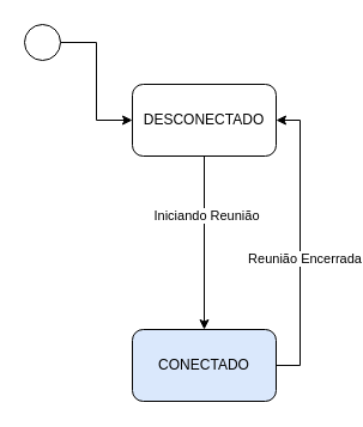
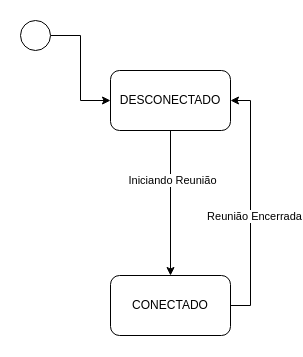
  <mxCell id="0" />
  <mxCell id="1" parent="0" />
  <mxCell id="2" value="DESCONECTADO" style="rounded=1;whiteSpace=wrap;html=1;" vertex="1" parent="1"><mxGeometry x="110" y="70" width="120" height="60" as="geometry" /></mxCell>
  <mxCell id="3" value="" style="endArrow=classic;html=1;rounded=0;strokeColor=#000000;exitX=0.5;exitY=1;exitDx=0;exitDy=0;entryX=0.5;entryY=0;entryDx=0;entryDy=0;" edge="1" parent="1" source="2" target="9"><mxGeometry width="50" height="50" relative="1" as="geometry"><mxPoint x="169.29" y="125" as="sourcePoint" /><mxPoint x="169.79" y="255" as="targetPoint" /></mxGeometry></mxCell>
  <mxCell id="4" value="Iniciando Reunião" style="edgeLabel;html=1;align=center;verticalAlign=middle;resizable=0;points=[];" vertex="1" connectable="0" parent="3"><mxGeometry x="-0.32" y="1" relative="1" as="geometry"><mxPoint as="offset" /></mxGeometry></mxCell>
  <mxCell id="5" style="edgeStyle=orthogonalEdgeStyle;rounded=0;orthogonalLoop=1;jettySize=auto;html=1;entryX=0;entryY=0.5;entryDx=0;entryDy=0;" edge="1" parent="1" source="6" target="2"><mxGeometry relative="1" as="geometry" /></mxCell>
  <mxCell id="6" value="" style="ellipse;whiteSpace=wrap;html=1;" vertex="1" parent="1"><mxGeometry x="20" y="20" width="30" height="30" as="geometry" /></mxCell>
  <mxCell id="7" style="edgeStyle=orthogonalEdgeStyle;rounded=0;orthogonalLoop=1;jettySize=auto;html=1;entryX=1;entryY=0.5;entryDx=0;entryDy=0;exitX=1;exitY=0.5;exitDx=0;exitDy=0;" edge="1" parent="1" source="9" target="2"><mxGeometry relative="1" as="geometry" /></mxCell>
  <mxCell id="8" value="Reunião Encerrada" style="edgeLabel;html=1;align=center;verticalAlign=middle;resizable=0;points=[];" vertex="1" connectable="0" parent="7"><mxGeometry x="-0.098" y="-3" relative="1" as="geometry"><mxPoint as="offset" /></mxGeometry></mxCell>
- <mxCell id="9" value="CONECTADO" style="rounded=1;whiteSpace=wrap;html=1;fillColor=#dae8fc;" vertex="1" parent="1"><mxGeometry x="110" y="275" width="120" height="60" as="geometry" /></mxCell>
+ <mxCell id="9" value="CONECTADO" style="rounded=1;whiteSpace=wrap;html=1;" vertex="1" parent="1"><mxGeometry x="110" y="275" width="120" height="60" as="geometry" /></mxCell>
